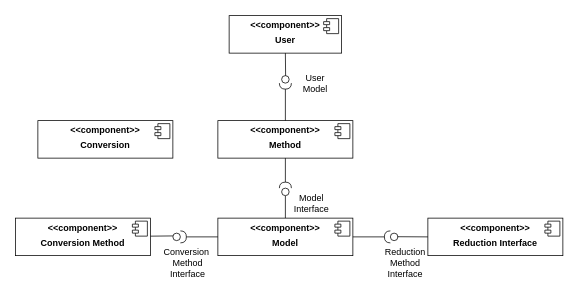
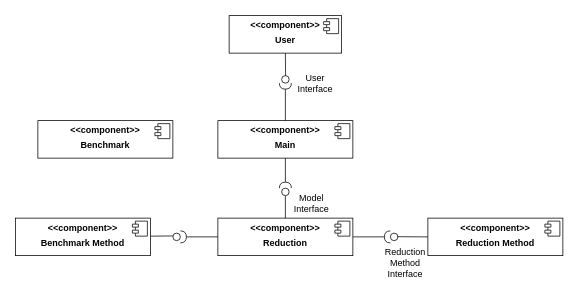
  <mxCell id="0" />
  <mxCell id="1" parent="0" />
- <mxCell id="2" value="&lt;p style=&quot;margin: 0px ; margin-top: 6px ; text-align: center&quot;&gt;&lt;b&gt;&amp;lt;&amp;lt;component&amp;gt;&amp;gt;&lt;/b&gt;&lt;/p&gt;&lt;p style=&quot;margin: 0px ; margin-top: 6px ; text-align: center&quot;&gt;&lt;b&gt;Method&lt;/b&gt;&lt;/p&gt;" style="align=left;overflow=fill;html=1;dropTarget=0;" vertex="1" parent="1"><mxGeometry x="290" y="160" width="180" height="50" as="geometry" /></mxCell>
+ <mxCell id="2" value="&lt;p style=&quot;margin: 0px ; margin-top: 6px ; text-align: center&quot;&gt;&lt;b&gt;&amp;lt;&amp;lt;component&amp;gt;&amp;gt;&lt;/b&gt;&lt;/p&gt;&lt;p style=&quot;margin: 0px ; margin-top: 6px ; text-align: center&quot;&gt;&lt;b&gt;Main&lt;/b&gt;&lt;/p&gt;" style="align=left;overflow=fill;html=1;dropTarget=0;" vertex="1" parent="1"><mxGeometry x="290" y="160" width="180" height="50" as="geometry" /></mxCell>
  <mxCell id="3" value="" style="shape=component;jettyWidth=8;jettyHeight=4;" vertex="1" parent="2"><mxGeometry x="1" width="20" height="20" relative="1" as="geometry"><mxPoint x="-24" y="4" as="offset" /></mxGeometry></mxCell>
  <mxCell id="4" value="&lt;p style=&quot;margin: 0px ; margin-top: 6px ; text-align: center&quot;&gt;&lt;b&gt;&amp;lt;&amp;lt;component&amp;gt;&amp;gt;&lt;/b&gt;&lt;/p&gt;&lt;p style=&quot;margin: 0px ; margin-top: 6px ; text-align: center&quot;&gt;&lt;b&gt;User&lt;/b&gt;&lt;br&gt;&lt;/p&gt;" style="align=left;overflow=fill;html=1;dropTarget=0;" vertex="1" parent="1"><mxGeometry x="305" y="20" width="150" height="50" as="geometry" /></mxCell>
  <mxCell id="5" value="" style="shape=component;jettyWidth=8;jettyHeight=4;" vertex="1" parent="4"><mxGeometry x="1" width="20" height="20" relative="1" as="geometry"><mxPoint x="-24" y="4" as="offset" /></mxGeometry></mxCell>
  <mxCell id="6" value="" style="rounded=0;orthogonalLoop=1;jettySize=auto;html=1;endArrow=none;endFill=0;exitX=0.5;exitY=1;exitDx=0;exitDy=0;entryX=0.533;entryY=0.167;entryDx=0;entryDy=0;entryPerimeter=0;" edge="1" target="29" parent="1" source="4"><mxGeometry relative="1" as="geometry"><mxPoint x="290" y="305" as="sourcePoint" /><mxPoint x="380" y="60" as="targetPoint" /></mxGeometry></mxCell>
  <mxCell id="7" value="" style="rounded=0;orthogonalLoop=1;jettySize=auto;html=1;endArrow=none;endFill=0;exitX=0.5;exitY=0;exitDx=0;exitDy=0;" edge="1" target="9" parent="1" source="10"><mxGeometry relative="1" as="geometry"><mxPoint x="376" y="280" as="sourcePoint" /></mxGeometry></mxCell>
  <mxCell id="8" value="" style="rounded=0;orthogonalLoop=1;jettySize=auto;html=1;endArrow=halfCircle;endFill=0;endSize=6;strokeWidth=1;exitX=0.5;exitY=1;exitDx=0;exitDy=0;" edge="1" parent="1" source="2"><mxGeometry relative="1" as="geometry"><mxPoint x="330" y="305" as="sourcePoint" /><mxPoint x="380" y="250" as="targetPoint" /></mxGeometry></mxCell>
  <mxCell id="9" value="" style="ellipse;whiteSpace=wrap;html=1;fontFamily=Helvetica;fontSize=12;fontColor=#000000;align=center;strokeColor=#000000;fillColor=#ffffff;points=[];aspect=fixed;resizable=0;" vertex="1" parent="1"><mxGeometry x="375" y="250" width="10" height="10" as="geometry" /></mxCell>
- <mxCell id="10" value="&lt;p style=&quot;margin: 0px ; margin-top: 6px ; text-align: center&quot;&gt;&lt;b&gt;&amp;lt;&amp;lt;component&amp;gt;&amp;gt;&lt;/b&gt;&lt;/p&gt;&lt;p style=&quot;margin: 0px ; margin-top: 6px ; text-align: center&quot;&gt;&lt;b&gt;Model&lt;/b&gt;&lt;/p&gt;" style="align=left;overflow=fill;html=1;dropTarget=0;" vertex="1" parent="1"><mxGeometry x="290" y="290" width="180" height="50" as="geometry" /></mxCell>
+ <mxCell id="10" value="&lt;p style=&quot;margin: 0px ; margin-top: 6px ; text-align: center&quot;&gt;&lt;b&gt;&amp;lt;&amp;lt;component&amp;gt;&amp;gt;&lt;/b&gt;&lt;/p&gt;&lt;p style=&quot;margin: 0px ; margin-top: 6px ; text-align: center&quot;&gt;&lt;b&gt;Reduction&lt;/b&gt;&lt;/p&gt;" style="align=left;overflow=fill;html=1;dropTarget=0;" vertex="1" parent="1"><mxGeometry x="290" y="290" width="180" height="50" as="geometry" /></mxCell>
  <mxCell id="11" value="" style="shape=component;jettyWidth=8;jettyHeight=4;" vertex="1" parent="10"><mxGeometry x="1" width="20" height="20" relative="1" as="geometry"><mxPoint x="-24" y="4" as="offset" /></mxGeometry></mxCell>
- <mxCell id="12" value="&lt;p style=&quot;margin: 0px ; margin-top: 6px ; text-align: center&quot;&gt;&lt;b&gt;&amp;lt;&amp;lt;component&amp;gt;&amp;gt;&lt;/b&gt;&lt;/p&gt;&lt;p style=&quot;margin: 0px ; margin-top: 6px ; text-align: center&quot;&gt;&lt;b&gt;Reduction Interface&lt;/b&gt;&lt;/p&gt;" style="align=left;overflow=fill;html=1;dropTarget=0;" vertex="1" parent="1"><mxGeometry x="570" y="290" width="180" height="50" as="geometry" /></mxCell>
+ <mxCell id="12" value="&lt;p style=&quot;margin: 0px ; margin-top: 6px ; text-align: center&quot;&gt;&lt;b&gt;&amp;lt;&amp;lt;component&amp;gt;&amp;gt;&lt;/b&gt;&lt;/p&gt;&lt;p style=&quot;margin: 0px ; margin-top: 6px ; text-align: center&quot;&gt;&lt;b&gt;Reduction Method&lt;/b&gt;&lt;/p&gt;" style="align=left;overflow=fill;html=1;dropTarget=0;" vertex="1" parent="1"><mxGeometry x="570" y="290" width="180" height="50" as="geometry" /></mxCell>
  <mxCell id="13" value="" style="shape=component;jettyWidth=8;jettyHeight=4;" vertex="1" parent="12"><mxGeometry x="1" width="20" height="20" relative="1" as="geometry"><mxPoint x="-24" y="4" as="offset" /></mxGeometry></mxCell>
  <mxCell id="14" value="" style="ellipse;whiteSpace=wrap;html=1;fontFamily=Helvetica;fontSize=12;fontColor=#000000;align=center;strokeColor=#000000;fillColor=#ffffff;points=[];aspect=fixed;resizable=0;" vertex="1" parent="1"><mxGeometry x="520" y="310" width="10" height="10" as="geometry" /></mxCell>
  <mxCell id="15" value="" style="rounded=0;orthogonalLoop=1;jettySize=auto;html=1;endArrow=halfCircle;endFill=0;endSize=6;strokeWidth=1;exitX=1;exitY=0.5;exitDx=0;exitDy=0;" edge="1" parent="1" source="10" target="14"><mxGeometry relative="1" as="geometry"><mxPoint x="380" y="380" as="sourcePoint" /><mxPoint x="380" y="435" as="targetPoint" /></mxGeometry></mxCell>
  <mxCell id="16" value="" style="endArrow=none;html=1;exitX=0;exitY=0.5;exitDx=0;exitDy=0;entryX=0.953;entryY=0.479;entryDx=0;entryDy=0;entryPerimeter=0;" edge="1" parent="1" source="12" target="14"><mxGeometry width="50" height="50" relative="1" as="geometry"><mxPoint x="380" y="458" as="sourcePoint" /><mxPoint x="543" y="331" as="targetPoint" /></mxGeometry></mxCell>
  <mxCell id="17" value="" style="rounded=0;orthogonalLoop=1;jettySize=auto;html=1;endArrow=none;endFill=0;exitX=0.186;exitY=0.371;exitDx=0;exitDy=0;exitPerimeter=0;" edge="1" target="20" parent="1" source="19"><mxGeometry relative="1" as="geometry"><mxPoint x="180" y="334.5" as="sourcePoint" /><mxPoint x="230" y="334.5" as="targetPoint" /><Array as="points" /></mxGeometry></mxCell>
  <mxCell id="18" value="" style="rounded=0;orthogonalLoop=1;jettySize=auto;html=1;endArrow=halfCircle;endFill=0;endSize=6;strokeWidth=1;exitX=0;exitY=0.5;exitDx=0;exitDy=0;" edge="1" parent="1" source="10"><mxGeometry relative="1" as="geometry"><mxPoint x="300" y="405" as="sourcePoint" /><mxPoint x="240" y="315" as="targetPoint" /><Array as="points"><mxPoint x="250" y="315" /></Array></mxGeometry></mxCell>
  <mxCell id="19" value="" style="ellipse;whiteSpace=wrap;html=1;fontFamily=Helvetica;fontSize=12;fontColor=#000000;align=center;strokeColor=#000000;fillColor=#ffffff;points=[];aspect=fixed;resizable=0;" vertex="1" parent="1"><mxGeometry x="230" y="310" width="10" height="10" as="geometry" /></mxCell>
- <mxCell id="20" value="&lt;p style=&quot;margin: 0px ; margin-top: 6px ; text-align: center&quot;&gt;&lt;b&gt;&amp;lt;&amp;lt;component&amp;gt;&amp;gt;&lt;/b&gt;&lt;/p&gt;&lt;p style=&quot;margin: 0px ; margin-top: 6px ; text-align: center&quot;&gt;&lt;b&gt;Conversion Method&lt;/b&gt;&lt;/p&gt;" style="align=left;overflow=fill;html=1;dropTarget=0;" vertex="1" parent="1"><mxGeometry x="20" y="290" width="180" height="50" as="geometry" /></mxCell>
+ <mxCell id="20" value="&lt;p style=&quot;margin: 0px ; margin-top: 6px ; text-align: center&quot;&gt;&lt;b&gt;&amp;lt;&amp;lt;component&amp;gt;&amp;gt;&lt;/b&gt;&lt;/p&gt;&lt;p style=&quot;margin: 0px ; margin-top: 6px ; text-align: center&quot;&gt;&lt;b&gt;Benchmark Method&lt;/b&gt;&lt;/p&gt;" style="align=left;overflow=fill;html=1;dropTarget=0;" vertex="1" parent="1"><mxGeometry x="20" y="290" width="180" height="50" as="geometry" /></mxCell>
  <mxCell id="21" value="" style="shape=component;jettyWidth=8;jettyHeight=4;" vertex="1" parent="20"><mxGeometry x="1" width="20" height="20" relative="1" as="geometry"><mxPoint x="-24" y="4" as="offset" /></mxGeometry></mxCell>
- <mxCell id="22" value="&lt;p style=&quot;margin: 0px ; margin-top: 6px ; text-align: center&quot;&gt;&lt;b&gt;&amp;lt;&amp;lt;component&amp;gt;&amp;gt;&lt;/b&gt;&lt;/p&gt;&lt;p style=&quot;margin: 0px ; margin-top: 6px ; text-align: center&quot;&gt;&lt;b&gt;Conversion&lt;/b&gt;&lt;/p&gt;" style="align=left;overflow=fill;html=1;dropTarget=0;" vertex="1" parent="1"><mxGeometry x="50" y="160" width="180" height="50" as="geometry" /></mxCell>
+ <mxCell id="22" value="&lt;p style=&quot;margin: 0px ; margin-top: 6px ; text-align: center&quot;&gt;&lt;b&gt;&amp;lt;&amp;lt;component&amp;gt;&amp;gt;&lt;/b&gt;&lt;/p&gt;&lt;p style=&quot;margin: 0px ; margin-top: 6px ; text-align: center&quot;&gt;&lt;b&gt;Benchmark&lt;/b&gt;&lt;/p&gt;" style="align=left;overflow=fill;html=1;dropTarget=0;" vertex="1" parent="1"><mxGeometry x="50" y="160" width="180" height="50" as="geometry" /></mxCell>
  <mxCell id="23" value="" style="shape=component;jettyWidth=8;jettyHeight=4;" vertex="1" parent="22"><mxGeometry x="1" width="20" height="20" relative="1" as="geometry"><mxPoint x="-24" y="4" as="offset" /></mxGeometry></mxCell>
  <mxCell id="24" value="Model Interface" style="text;html=1;strokeColor=none;fillColor=none;align=center;verticalAlign=middle;whiteSpace=wrap;rounded=0;" vertex="1" parent="1"><mxGeometry x="395" y="260" width="40" height="20" as="geometry" /></mxCell>
- <mxCell id="25" value="Conversion&amp;nbsp;&lt;br&gt;Method&lt;br&gt;Interface" style="text;html=1;strokeColor=none;fillColor=none;align=center;verticalAlign=middle;whiteSpace=wrap;rounded=0;" vertex="1" parent="1"><mxGeometry x="230" y="340" width="40" height="20" as="geometry" /></mxCell>
- <mxCell id="26" value="User Model" style="text;html=1;strokeColor=none;fillColor=none;align=center;verticalAlign=middle;whiteSpace=wrap;rounded=0;" vertex="1" parent="1"><mxGeometry x="400" y="100" width="40" height="20" as="geometry" /></mxCell>
+ <mxCell id="26" value="User Interface" style="text;html=1;strokeColor=none;fillColor=none;align=center;verticalAlign=middle;whiteSpace=wrap;rounded=0;" vertex="1" parent="1"><mxGeometry x="400" y="100" width="40" height="20" as="geometry" /></mxCell>
  <mxCell id="27" value="Reduction Method Interface" style="text;html=1;strokeColor=none;fillColor=none;align=center;verticalAlign=middle;whiteSpace=wrap;rounded=0;" vertex="1" parent="1"><mxGeometry x="520" y="340" width="40" height="20" as="geometry" /></mxCell>
  <mxCell id="28" style="edgeStyle=orthogonalEdgeStyle;rounded=0;orthogonalLoop=1;jettySize=auto;html=1;exitX=0.5;exitY=1;exitDx=0;exitDy=0;" edge="1" parent="1" source="27" target="27"><mxGeometry relative="1" as="geometry" /></mxCell>
  <mxCell id="29" value="" style="ellipse;whiteSpace=wrap;html=1;fontFamily=Helvetica;fontSize=12;fontColor=#000000;align=center;strokeColor=#000000;fillColor=#ffffff;points=[];aspect=fixed;resizable=0;" vertex="1" parent="1"><mxGeometry x="375" y="100" width="10" height="10" as="geometry" /></mxCell>
  <mxCell id="30" value="" style="rounded=0;orthogonalLoop=1;jettySize=auto;html=1;endArrow=halfCircle;endFill=0;endSize=6;strokeWidth=1;exitX=0.5;exitY=0;exitDx=0;exitDy=0;" edge="1" parent="1" source="2" target="29"><mxGeometry relative="1" as="geometry"><mxPoint x="380" y="160" as="sourcePoint" /><mxPoint x="380" y="120" as="targetPoint" /></mxGeometry></mxCell>
